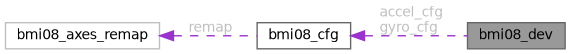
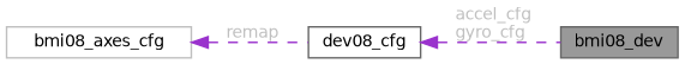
  digraph {
    rankdir=LR
    node [color=gray40 fillcolor=white fontname=Helvetica fontsize=10 shape=box style=filled]
    edge [color=darkorchid3 dir=back fontcolor=grey fontname=Helvetica fontsize=10 labelfontname=Helvetica labelfontsize=10 style=dashed]
    n1 [fillcolor=grey60 fontcolor=black height=0.2 label=bmi08_dev width=0.4]
-   n2 [height=0.2 label=bmi08_cfg width=0.4]
-   n3 [color=grey75 height=0.2 label=bmi08_axes_remap width=0.4]
+   n2 [height=0.2 label=dev08_cfg width=0.4]
+   n3 [color=grey75 height=0.2 label=bmi08_axes_cfg width=0.4]
    n2 -> n1 [label=" accel_cfg\ngyro_cfg"]
    n3 -> n2 [label=" remap"]
  }
